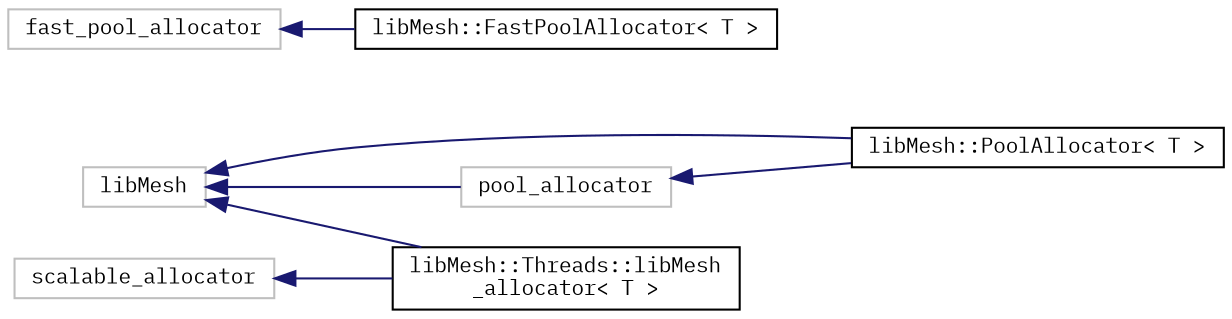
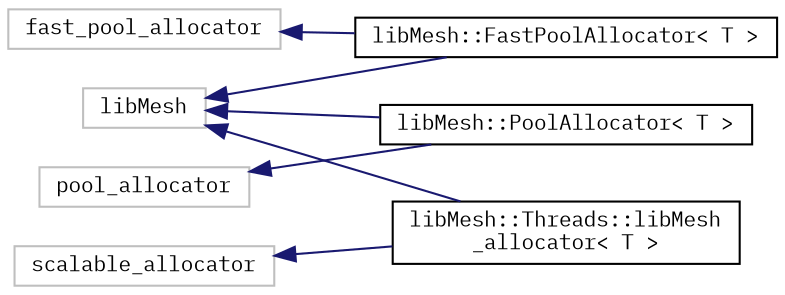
  digraph {
    fontname="IBM Plex Mono"
    rankdir=LR
    node [color=grey75 fillcolor=white fontname="IBM Plex Mono" fontsize=10 shape=record style=filled]
    edge [color=midnightblue dir=back fontname="IBM Plex Mono" fontsize=10 labelfontname=Helvetica labelfontsize=10 style=solid]
    n1 [height=0.2 label=libMesh width=0.4]
    n2 [color=black height=0.2 label="libMesh::FastPoolAllocator\< T \>" width=0.4]
    n3 [color=black height=0.2 label="libMesh::PoolAllocator\< T \>" width=0.4]
    n4 [color=black height=0.2 label="libMesh::Threads::libMesh\l_allocator\< T \>" width=0.4]
    n5 [height=0.2 label=fast_pool_allocator width=0.4]
    n6 [height=0.2 label=pool_allocator width=0.4]
    n7 [height=0.2 label=scalable_allocator width=0.4]
-   n1 -> n6
+   n1 -> n2
    n1 -> n3
    n1 -> n4
    n5 -> n2
    n6 -> n3
    n7 -> n4
  }
